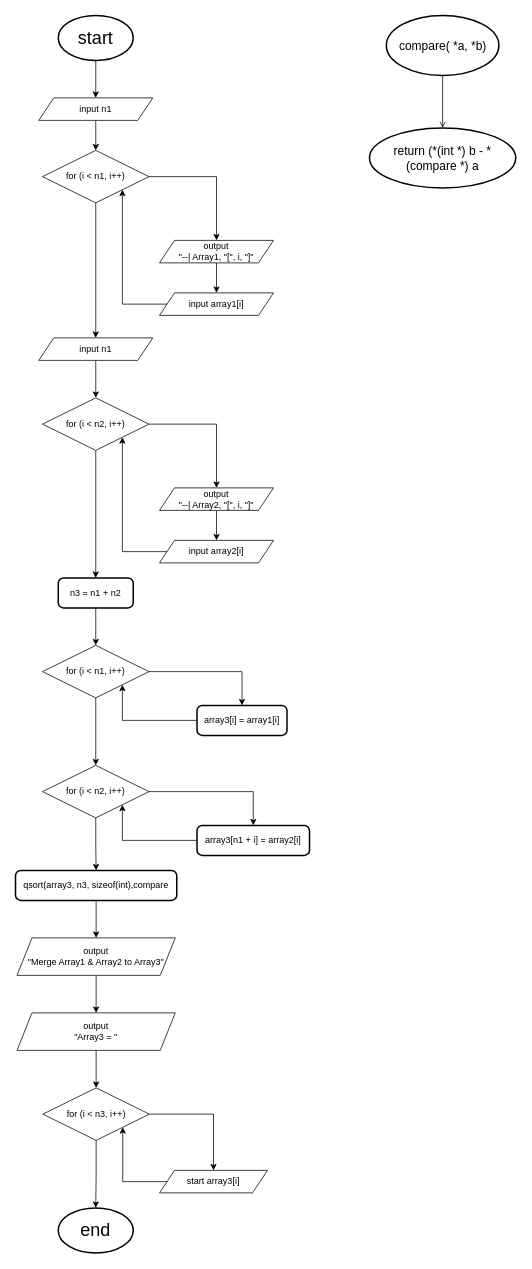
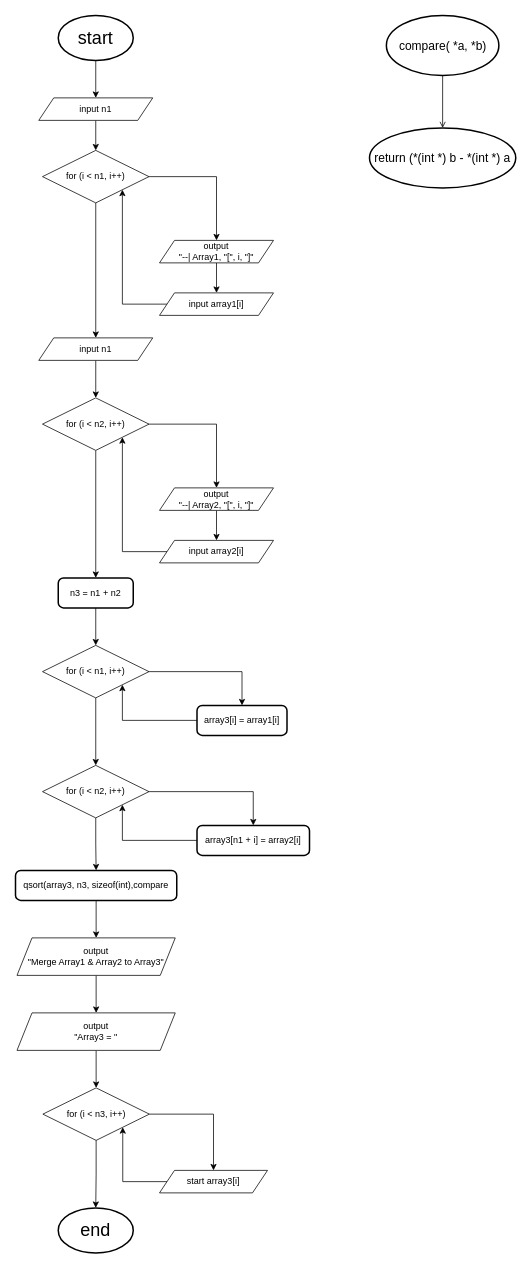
  <mxCell id="0" />
  <mxCell id="1" parent="0" />
  <mxCell id="2" style="edgeStyle=orthogonalEdgeStyle;rounded=0;orthogonalLoop=1;jettySize=auto;html=1;entryX=0.5;entryY=0;entryDx=0;entryDy=0;" edge="1" parent="1" source="3" target="9"><mxGeometry relative="1" as="geometry" /></mxCell>
  <mxCell id="3" value="&lt;font style=&quot;font-size: 24px;&quot;&gt;start&lt;/font&gt;" style="strokeWidth=2;html=1;shape=mxgraph.flowchart.start_1;whiteSpace=wrap;" vertex="1" parent="1"><mxGeometry x="77" y="20" width="100" height="60" as="geometry" /></mxCell>
  <mxCell id="4" value="&lt;font style=&quot;font-size: 24px;&quot;&gt;end&lt;/font&gt;" style="strokeWidth=2;html=1;shape=mxgraph.flowchart.start_1;whiteSpace=wrap;" vertex="1" parent="1"><mxGeometry x="77" y="1610" width="100" height="60" as="geometry" /></mxCell>
  <mxCell id="5" style="edgeStyle=orthogonalEdgeStyle;rounded=0;orthogonalLoop=1;jettySize=auto;html=1;entryX=0.5;entryY=0;entryDx=0;entryDy=0;" edge="1" parent="1" source="7" target="13"><mxGeometry relative="1" as="geometry" /></mxCell>
  <mxCell id="6" style="edgeStyle=orthogonalEdgeStyle;rounded=0;orthogonalLoop=1;jettySize=auto;html=1;entryX=0.5;entryY=0;entryDx=0;entryDy=0;" edge="1" parent="1" source="7" target="17"><mxGeometry relative="1" as="geometry" /></mxCell>
  <mxCell id="7" value="for (i &amp;lt; n1, i++)" style="rhombus;whiteSpace=wrap;html=1;" vertex="1" parent="1"><mxGeometry x="56" y="200" width="142" height="70" as="geometry" /></mxCell>
  <mxCell id="8" style="edgeStyle=orthogonalEdgeStyle;rounded=0;orthogonalLoop=1;jettySize=auto;html=1;entryX=0.5;entryY=0;entryDx=0;entryDy=0;" edge="1" parent="1" source="9" target="7"><mxGeometry relative="1" as="geometry" /></mxCell>
  <mxCell id="9" value="input n1" style="shape=parallelogram;perimeter=parallelogramPerimeter;whiteSpace=wrap;html=1;fixedSize=1;" vertex="1" parent="1"><mxGeometry x="51" y="130" width="152" height="30" as="geometry" /></mxCell>
  <mxCell id="10" style="edgeStyle=orthogonalEdgeStyle;rounded=0;orthogonalLoop=1;jettySize=auto;html=1;entryX=0.5;entryY=0;entryDx=0;entryDy=0;" edge="1" parent="1" source="11" target="27"><mxGeometry relative="1" as="geometry" /></mxCell>
  <mxCell id="11" value="n3 = n1 + n2" style="rounded=1;whiteSpace=wrap;html=1;absoluteArcSize=1;arcSize=14;strokeWidth=2;" vertex="1" parent="1"><mxGeometry x="77" y="770" width="100" height="40" as="geometry" /></mxCell>
  <mxCell id="12" style="edgeStyle=orthogonalEdgeStyle;rounded=0;orthogonalLoop=1;jettySize=auto;html=1;" edge="1" parent="1" source="13" target="15"><mxGeometry relative="1" as="geometry" /></mxCell>
  <mxCell id="13" value="output&lt;div&gt;&quot;--| Array1, &quot;[&quot;, i, &quot;]&quot;&lt;br&gt;&lt;/div&gt;" style="shape=parallelogram;perimeter=parallelogramPerimeter;whiteSpace=wrap;html=1;fixedSize=1;" vertex="1" parent="1"><mxGeometry x="212" y="320" width="152" height="30" as="geometry" /></mxCell>
  <mxCell id="14" style="edgeStyle=orthogonalEdgeStyle;rounded=0;orthogonalLoop=1;jettySize=auto;html=1;entryX=1;entryY=1;entryDx=0;entryDy=0;" edge="1" parent="1" source="15" target="7"><mxGeometry relative="1" as="geometry" /></mxCell>
  <mxCell id="15" value="input array1[i]" style="shape=parallelogram;perimeter=parallelogramPerimeter;whiteSpace=wrap;html=1;fixedSize=1;" vertex="1" parent="1"><mxGeometry x="212" y="390" width="152" height="30" as="geometry" /></mxCell>
  <mxCell id="16" style="edgeStyle=orthogonalEdgeStyle;rounded=0;orthogonalLoop=1;jettySize=auto;html=1;entryX=0.5;entryY=0;entryDx=0;entryDy=0;" edge="1" parent="1" source="17" target="20"><mxGeometry relative="1" as="geometry" /></mxCell>
  <mxCell id="17" value="input n1" style="shape=parallelogram;perimeter=parallelogramPerimeter;whiteSpace=wrap;html=1;fixedSize=1;" vertex="1" parent="1"><mxGeometry x="51" y="450" width="152" height="30" as="geometry" /></mxCell>
  <mxCell id="18" style="edgeStyle=orthogonalEdgeStyle;rounded=0;orthogonalLoop=1;jettySize=auto;html=1;entryX=0.5;entryY=0;entryDx=0;entryDy=0;" edge="1" parent="1" source="20" target="22"><mxGeometry relative="1" as="geometry" /></mxCell>
  <mxCell id="19" style="edgeStyle=orthogonalEdgeStyle;rounded=0;orthogonalLoop=1;jettySize=auto;html=1;entryX=0.5;entryY=0;entryDx=0;entryDy=0;" edge="1" parent="1" source="20" target="11"><mxGeometry relative="1" as="geometry" /></mxCell>
  <mxCell id="20" value="for (i &amp;lt; n2, i++)" style="rhombus;whiteSpace=wrap;html=1;" vertex="1" parent="1"><mxGeometry x="56" y="530" width="142" height="70" as="geometry" /></mxCell>
  <mxCell id="21" style="edgeStyle=orthogonalEdgeStyle;rounded=0;orthogonalLoop=1;jettySize=auto;html=1;entryX=0.5;entryY=0;entryDx=0;entryDy=0;" edge="1" parent="1" source="22" target="24"><mxGeometry relative="1" as="geometry" /></mxCell>
  <mxCell id="22" value="output&lt;div&gt;&quot;--| Array2, &quot;[&quot;, i, &quot;]&quot;&lt;br&gt;&lt;/div&gt;" style="shape=parallelogram;perimeter=parallelogramPerimeter;whiteSpace=wrap;html=1;fixedSize=1;" vertex="1" parent="1"><mxGeometry x="212" y="650" width="152" height="30" as="geometry" /></mxCell>
  <mxCell id="23" style="edgeStyle=orthogonalEdgeStyle;rounded=0;orthogonalLoop=1;jettySize=auto;html=1;entryX=1;entryY=1;entryDx=0;entryDy=0;" edge="1" parent="1" source="24" target="20"><mxGeometry relative="1" as="geometry" /></mxCell>
  <mxCell id="24" value="input array2[i]" style="shape=parallelogram;perimeter=parallelogramPerimeter;whiteSpace=wrap;html=1;fixedSize=1;" vertex="1" parent="1"><mxGeometry x="212" y="720" width="152" height="30" as="geometry" /></mxCell>
  <mxCell id="25" style="edgeStyle=orthogonalEdgeStyle;rounded=0;orthogonalLoop=1;jettySize=auto;html=1;entryX=0.5;entryY=0;entryDx=0;entryDy=0;" edge="1" parent="1" source="27" target="32"><mxGeometry relative="1" as="geometry" /></mxCell>
  <mxCell id="26" style="edgeStyle=orthogonalEdgeStyle;rounded=0;orthogonalLoop=1;jettySize=auto;html=1;exitX=0.5;exitY=1;exitDx=0;exitDy=0;entryX=0.5;entryY=0;entryDx=0;entryDy=0;" edge="1" parent="1" source="27" target="30"><mxGeometry relative="1" as="geometry" /></mxCell>
  <mxCell id="27" value="for (i &amp;lt; n1, i++)" style="rhombus;whiteSpace=wrap;html=1;" vertex="1" parent="1"><mxGeometry x="56" y="860" width="142" height="70" as="geometry" /></mxCell>
  <mxCell id="28" style="edgeStyle=orthogonalEdgeStyle;rounded=0;orthogonalLoop=1;jettySize=auto;html=1;entryX=0.5;entryY=0;entryDx=0;entryDy=0;" edge="1" parent="1" source="30" target="34"><mxGeometry relative="1" as="geometry" /></mxCell>
  <mxCell id="29" style="edgeStyle=orthogonalEdgeStyle;rounded=0;orthogonalLoop=1;jettySize=auto;html=1;entryX=0.5;entryY=0;entryDx=0;entryDy=0;" edge="1" parent="1" source="30" target="36"><mxGeometry relative="1" as="geometry" /></mxCell>
  <mxCell id="30" value="for (i &amp;lt; n2, i++)" style="rhombus;whiteSpace=wrap;html=1;" vertex="1" parent="1"><mxGeometry x="56" y="1020" width="142" height="70" as="geometry" /></mxCell>
  <mxCell id="31" style="edgeStyle=orthogonalEdgeStyle;rounded=0;orthogonalLoop=1;jettySize=auto;html=1;entryX=1;entryY=1;entryDx=0;entryDy=0;" edge="1" parent="1" source="32" target="27"><mxGeometry relative="1" as="geometry" /></mxCell>
  <mxCell id="32" value="array3[i] = array1[i]" style="rounded=1;whiteSpace=wrap;html=1;absoluteArcSize=1;arcSize=14;strokeWidth=2;" vertex="1" parent="1"><mxGeometry x="262" y="940" width="120" height="40" as="geometry" /></mxCell>
  <mxCell id="33" style="edgeStyle=orthogonalEdgeStyle;rounded=0;orthogonalLoop=1;jettySize=auto;html=1;entryX=1;entryY=1;entryDx=0;entryDy=0;" edge="1" parent="1" source="34" target="30"><mxGeometry relative="1" as="geometry" /></mxCell>
  <mxCell id="34" value="array3[n1 + i] = array2[i]" style="rounded=1;whiteSpace=wrap;html=1;absoluteArcSize=1;arcSize=14;strokeWidth=2;" vertex="1" parent="1"><mxGeometry x="262" y="1100" width="150" height="40" as="geometry" /></mxCell>
  <mxCell id="35" style="edgeStyle=orthogonalEdgeStyle;rounded=0;orthogonalLoop=1;jettySize=auto;html=1;entryX=0.5;entryY=0;entryDx=0;entryDy=0;" edge="1" parent="1" source="36" target="38"><mxGeometry relative="1" as="geometry" /></mxCell>
  <mxCell id="36" value="qsort(array3, n3, sizeof(int),compare" style="rounded=1;whiteSpace=wrap;html=1;absoluteArcSize=1;arcSize=14;strokeWidth=2;" vertex="1" parent="1"><mxGeometry x="20" y="1160" width="215" height="40" as="geometry" /></mxCell>
  <mxCell id="37" style="edgeStyle=orthogonalEdgeStyle;rounded=0;orthogonalLoop=1;jettySize=auto;html=1;entryX=0.5;entryY=0;entryDx=0;entryDy=0;" edge="1" parent="1" source="38" target="40"><mxGeometry relative="1" as="geometry" /></mxCell>
  <mxCell id="38" value="output&lt;div&gt;&quot;Merge Array1 &amp;amp; Array2 to Array3&quot;&lt;/div&gt;" style="shape=parallelogram;perimeter=parallelogramPerimeter;whiteSpace=wrap;html=1;fixedSize=1;" vertex="1" parent="1"><mxGeometry x="22" y="1250" width="211" height="50" as="geometry" /></mxCell>
  <mxCell id="39" style="edgeStyle=orthogonalEdgeStyle;rounded=0;orthogonalLoop=1;jettySize=auto;html=1;entryX=0.5;entryY=0;entryDx=0;entryDy=0;" edge="1" parent="1" source="40" target="42"><mxGeometry relative="1" as="geometry" /></mxCell>
  <mxCell id="40" value="output&lt;div&gt;&quot;Array3 = &quot;&lt;/div&gt;" style="shape=parallelogram;perimeter=parallelogramPerimeter;whiteSpace=wrap;html=1;fixedSize=1;" vertex="1" parent="1"><mxGeometry x="22" y="1350" width="211" height="50" as="geometry" /></mxCell>
  <mxCell id="41" style="edgeStyle=orthogonalEdgeStyle;rounded=0;orthogonalLoop=1;jettySize=auto;html=1;entryX=0.5;entryY=0;entryDx=0;entryDy=0;" edge="1" parent="1" source="42" target="44"><mxGeometry relative="1" as="geometry" /></mxCell>
  <mxCell id="42" value="for (i &amp;lt; n3, i++)" style="rhombus;whiteSpace=wrap;html=1;" vertex="1" parent="1"><mxGeometry x="56.5" y="1450" width="142" height="70" as="geometry" /></mxCell>
  <mxCell id="43" style="edgeStyle=orthogonalEdgeStyle;rounded=0;orthogonalLoop=1;jettySize=auto;html=1;entryX=1;entryY=1;entryDx=0;entryDy=0;" edge="1" parent="1" source="44" target="42"><mxGeometry relative="1" as="geometry" /></mxCell>
  <mxCell id="44" value="start array3[i]" style="shape=parallelogram;perimeter=parallelogramPerimeter;whiteSpace=wrap;html=1;fixedSize=1;" vertex="1" parent="1"><mxGeometry x="212" y="1560" width="144" height="30" as="geometry" /></mxCell>
  <mxCell id="45" style="edgeStyle=orthogonalEdgeStyle;rounded=0;orthogonalLoop=1;jettySize=auto;html=1;entryX=0.5;entryY=0;entryDx=0;entryDy=0;entryPerimeter=0;" edge="1" parent="1" source="42" target="4"><mxGeometry relative="1" as="geometry" /></mxCell>
  <mxCell id="46" value="&lt;font style=&quot;font-size: 16px;&quot;&gt;compare( *a, *b)&lt;/font&gt;" style="strokeWidth=2;html=1;shape=mxgraph.flowchart.start_1;whiteSpace=wrap;" vertex="1" parent="1"><mxGeometry x="514.5" y="20" width="150" height="80" as="geometry" /></mxCell>
- <mxCell id="47" value="&lt;font style=&quot;font-size: 16px;&quot;&gt;return (*(int *) b - *(compare *) a&lt;/font&gt;" style="strokeWidth=2;html=1;shape=mxgraph.flowchart.start_1;whiteSpace=wrap;" vertex="1" parent="1"><mxGeometry x="492" y="170" width="195" height="80" as="geometry" /></mxCell>
+ <mxCell id="47" value="&lt;font style=&quot;font-size: 16px;&quot;&gt;return (*(int *) b - *(int *) a&lt;/font&gt;" style="strokeWidth=2;html=1;shape=mxgraph.flowchart.start_1;whiteSpace=wrap;" vertex="1" parent="1"><mxGeometry x="492" y="170" width="195" height="80" as="geometry" /></mxCell>
  <mxCell id="48" style="edgeStyle=orthogonalEdgeStyle;rounded=0;orthogonalLoop=1;jettySize=auto;html=1;entryX=0.5;entryY=0;entryDx=0;entryDy=0;entryPerimeter=0;endArrow=open;" edge="1" parent="1" source="46" target="47"><mxGeometry relative="1" as="geometry" /></mxCell>
